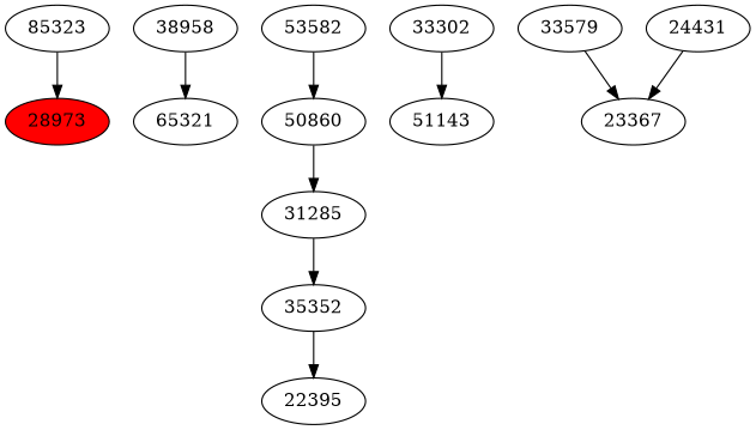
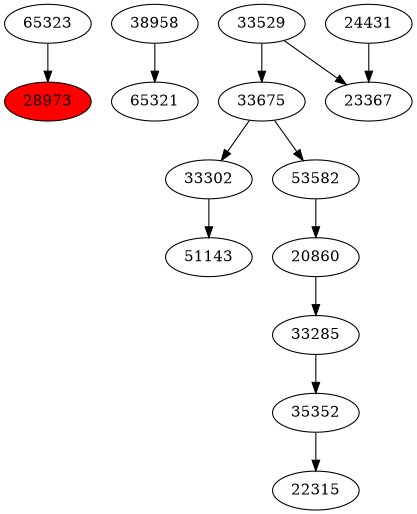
  strict digraph {
    n1 [fillcolor=red label=28973 style=filled]
-   n2 [label=85323]
+   n2 [label=65323]
    n3 [label=65321]
    n4 [label=38958]
-   n5 [label=22395]
+   n5 [label=22315]
    n6 [label=35352]
-   n7 [label=31285]
+   n7 [label=33285]
    n8 [label=51143]
-   n9 [label=50860]
+   n9 [label=20860]
    n10 [label=33302]
    n11 [label=53582]
-   n13 [label=33579]
+   n12 [label=33675]
+   n13 [label=33529]
    n14 [label=23367]
    n15 [label=24431]
    n2 -> n1
    n4 -> n3
    n6 -> n5
    n7 -> n6
    n9 -> n7
    n10 -> n8
    n11 -> n9
+   n12 -> n10
+   n12 -> n11
+   n13 -> n12
    n13 -> n14
    n15 -> n14
  }
